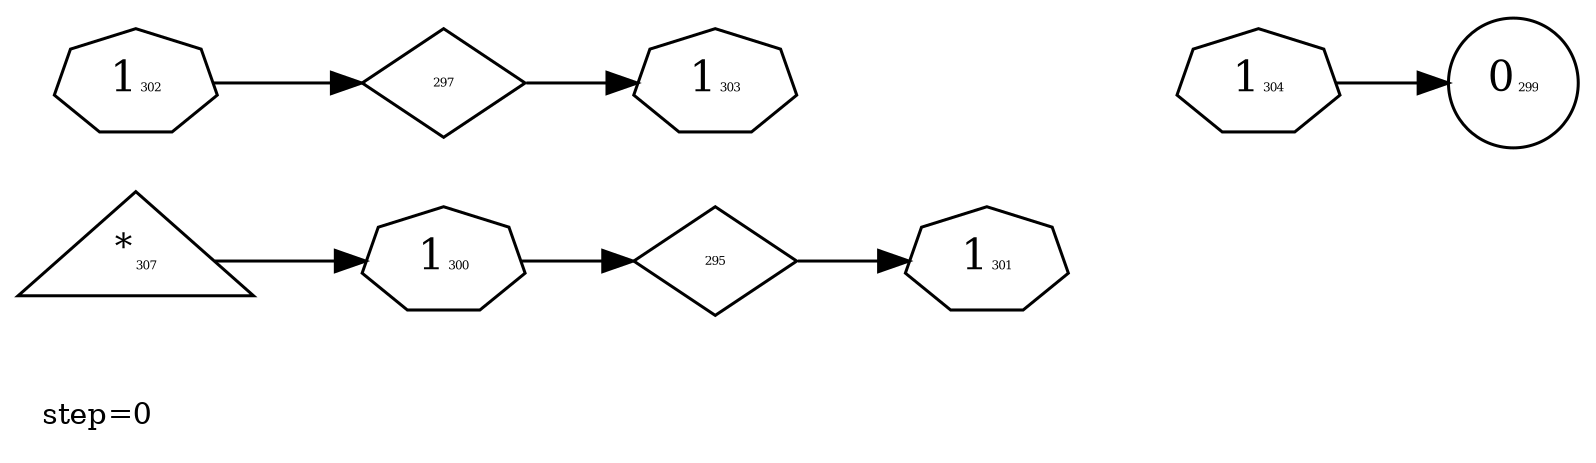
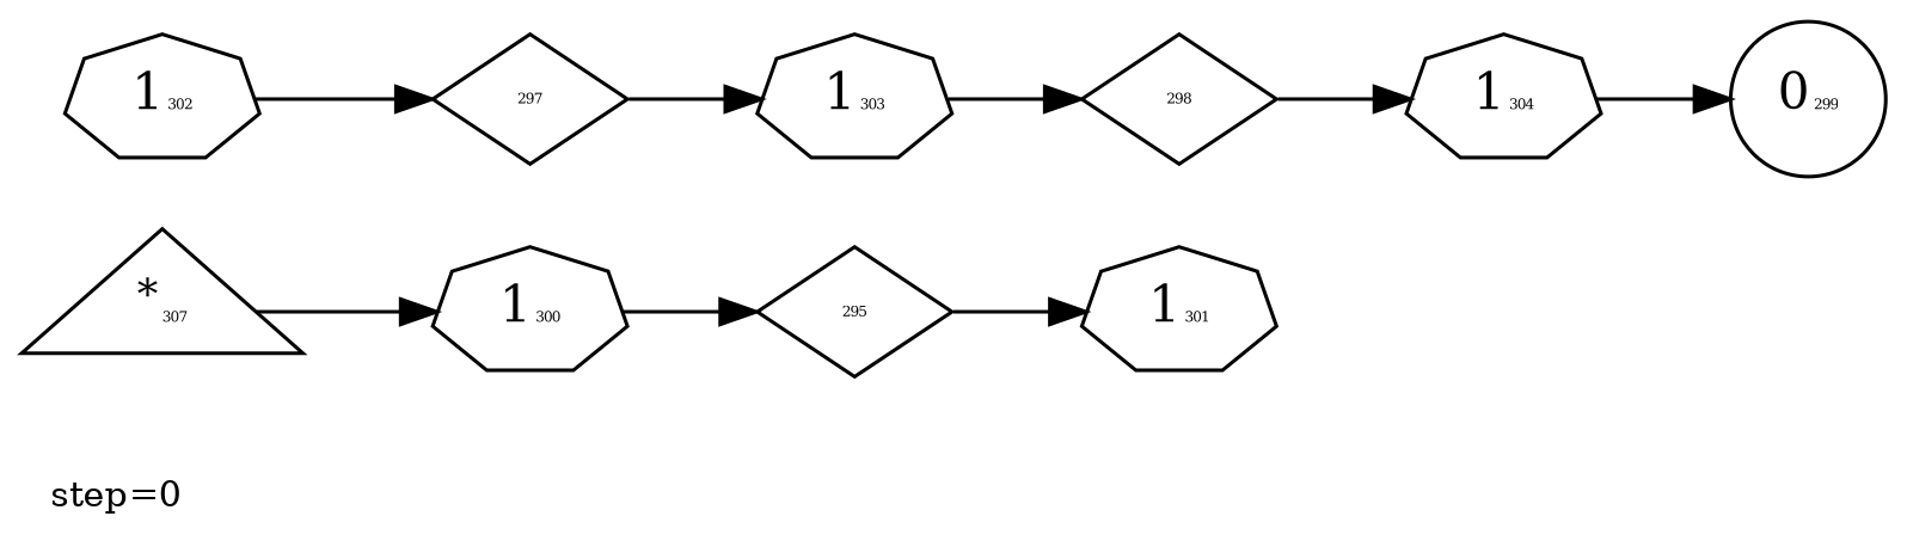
  digraph {
    fontsize=10
    label="step=0"
    labeljust=left
    labelloc=bottom
    rankdir=LR
    node [color=black peripheries=1 shape=septagon]
    edge [color=black]
    n1 [label=<<FONT POINT-SIZE='4'>295</FONT>> labelfontcolor=black shape=diamond]
    n2 [label=<1<FONT POINT-SIZE='4'>301</FONT>>]
    n3 [label=<1<FONT POINT-SIZE='4'>302</FONT>>]
    n4 [label=<<FONT POINT-SIZE='4'>297</FONT>> labelfontcolor=black shape=diamond]
    n5 [label=<1<FONT POINT-SIZE='4'>303</FONT>>]
+   n6 [label=<<FONT POINT-SIZE='4'>298</FONT>> labelfontcolor=black shape=diamond]
    n7 [label=<1<FONT POINT-SIZE='4'>304</FONT>>]
    n8 [label=<0<FONT POINT-SIZE='4'>299</FONT>> labelfontcolor=black shape=circle]
    n9 [label=<<SUP>*</SUP><FONT POINT-SIZE='4'>307</FONT>> labelfontcolor=black shape=triangle]
    n10 [label=<1<FONT POINT-SIZE='4'>300</FONT>>]
    n1 -> n2
    n3 -> n4
    n4 -> n5
+   n5 -> n6
+   n6 -> n7
    n7 -> n8
    n9 -> n10
    n10 -> n1
  }
